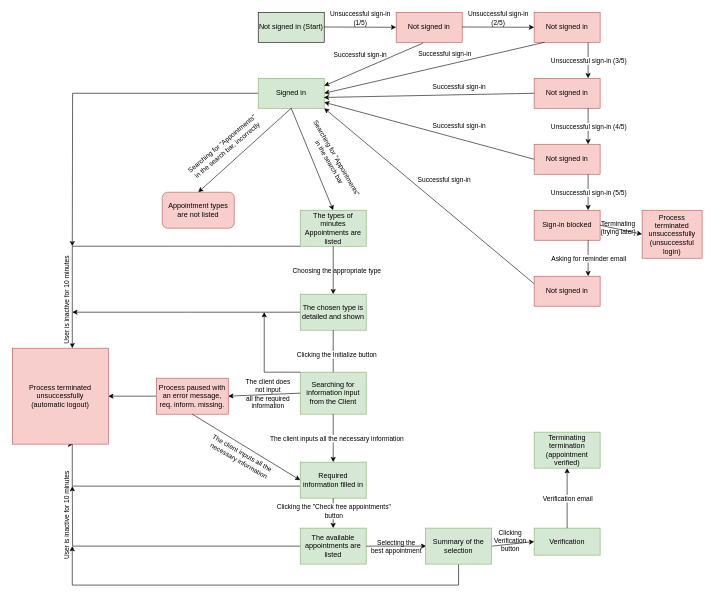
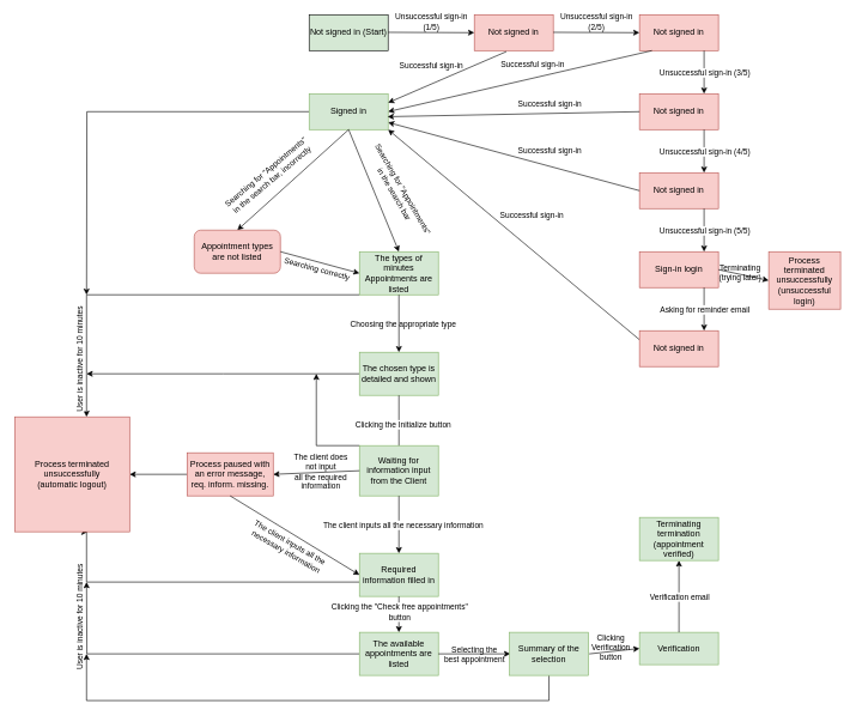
  <mxCell id="0" />
  <mxCell id="1" parent="0" />
  <mxCell id="2" style="edgeStyle=orthogonalEdgeStyle;rounded=0;orthogonalLoop=1;jettySize=auto;html=1;" edge="1" parent="1" source="4"><mxGeometry relative="1" as="geometry"><mxPoint x="120" y="410" as="targetPoint" /></mxGeometry></mxCell>
  <mxCell id="3" value="User is inactive for 10 minutes" style="edgeLabel;html=1;align=center;verticalAlign=middle;resizable=0;points=[];rotation=-90;" vertex="1" connectable="0" parent="2"><mxGeometry x="-0.542" y="-1" relative="1" as="geometry"><mxPoint x="-191" y="706" as="offset" /></mxGeometry></mxCell>
  <mxCell id="4" value="Signed in" style="rounded=0;whiteSpace=wrap;html=1;fillColor=#d5e8d4;strokeColor=#82b366;" vertex="1" parent="1"><mxGeometry x="430" y="130" width="110" height="50" as="geometry" /></mxCell>
  <mxCell id="5" value="Not signed in (Start)" style="rounded=0;whiteSpace=wrap;html=1;fillColor=#d5e8d4;strokeColor=default;perimeterSpacing=4;sketch=0;" vertex="1" parent="1"><mxGeometry x="430" y="20" width="110" height="50" as="geometry" /></mxCell>
  <mxCell id="6" value="" style="endArrow=classic;html=1;rounded=0;" edge="1" parent="1"><mxGeometry width="50" height="50" relative="1" as="geometry"><mxPoint x="540" y="44.5" as="sourcePoint" /><mxPoint x="660" y="45" as="targetPoint" /></mxGeometry></mxCell>
  <mxCell id="7" value="Unsuccessful sign-in&lt;br&gt;(1/5)" style="edgeLabel;html=1;align=center;verticalAlign=middle;resizable=0;points=[];labelBackgroundColor=none;" vertex="1" connectable="0" parent="6"><mxGeometry x="0.492" y="-2" relative="1" as="geometry"><mxPoint x="-30" y="-17" as="offset" /></mxGeometry></mxCell>
  <mxCell id="8" value="Not signed in" style="rounded=0;whiteSpace=wrap;html=1;fillColor=#f8cecc;strokeColor=#b85450;" vertex="1" parent="1"><mxGeometry x="660" y="20" width="110" height="50" as="geometry" /></mxCell>
  <mxCell id="9" value="" style="endArrow=classic;html=1;rounded=0;" edge="1" parent="1"><mxGeometry width="50" height="50" relative="1" as="geometry"><mxPoint x="770" y="44.5" as="sourcePoint" /><mxPoint x="890" y="45" as="targetPoint" /></mxGeometry></mxCell>
  <mxCell id="10" value="Unsuccessful sign-in&lt;br&gt;(2/5)" style="edgeLabel;html=1;align=center;verticalAlign=middle;resizable=0;points=[];labelBackgroundColor=none;" vertex="1" connectable="0" parent="9"><mxGeometry x="0.492" y="-2" relative="1" as="geometry"><mxPoint x="-30" y="-17" as="offset" /></mxGeometry></mxCell>
  <mxCell id="11" value="Not signed in" style="rounded=0;whiteSpace=wrap;html=1;fillColor=#f8cecc;strokeColor=#b85450;" vertex="1" parent="1"><mxGeometry x="890" y="20" width="110" height="50" as="geometry" /></mxCell>
  <mxCell id="12" value="" style="endArrow=classic;html=1;rounded=0;entryX=0.5;entryY=0;entryDx=0;entryDy=0;exitX=0.5;exitY=1;exitDx=0;exitDy=0;" edge="1" parent="1"><mxGeometry width="50" height="50" relative="1" as="geometry"><mxPoint x="980" y="70" as="sourcePoint" /><mxPoint x="980" y="130" as="targetPoint" /></mxGeometry></mxCell>
  <mxCell id="13" value="Unsuccessful sign-in (3/5)" style="edgeLabel;html=1;align=center;verticalAlign=middle;resizable=0;points=[];" vertex="1" connectable="0" parent="12"><mxGeometry x="0.5" y="-2" relative="1" as="geometry"><mxPoint x="2" y="-15" as="offset" /></mxGeometry></mxCell>
  <mxCell id="14" value="Not signed in" style="rounded=0;whiteSpace=wrap;html=1;fillColor=#f8cecc;strokeColor=#b85450;" vertex="1" parent="1"><mxGeometry x="890" y="130" width="110" height="50" as="geometry" /></mxCell>
  <mxCell id="15" value="" style="endArrow=classic;html=1;rounded=0;entryX=0.5;entryY=0;entryDx=0;entryDy=0;exitX=0.5;exitY=1;exitDx=0;exitDy=0;" edge="1" parent="1"><mxGeometry width="50" height="50" relative="1" as="geometry"><mxPoint x="980" y="180" as="sourcePoint" /><mxPoint x="980" y="240" as="targetPoint" /></mxGeometry></mxCell>
  <mxCell id="16" value="Unsuccessful sign-in (4/5)" style="edgeLabel;html=1;align=center;verticalAlign=middle;resizable=0;points=[];" vertex="1" connectable="0" parent="15"><mxGeometry x="0.5" y="-2" relative="1" as="geometry"><mxPoint x="2" y="-15" as="offset" /></mxGeometry></mxCell>
  <mxCell id="17" value="Not signed in" style="rounded=0;whiteSpace=wrap;html=1;fillColor=#f8cecc;strokeColor=#b85450;" vertex="1" parent="1"><mxGeometry x="890" y="240" width="110" height="50" as="geometry" /></mxCell>
  <mxCell id="18" value="" style="endArrow=classic;html=1;rounded=0;entryX=0.5;entryY=0;entryDx=0;entryDy=0;exitX=0.5;exitY=1;exitDx=0;exitDy=0;" edge="1" parent="1"><mxGeometry width="50" height="50" relative="1" as="geometry"><mxPoint x="980" y="290" as="sourcePoint" /><mxPoint x="980" y="350" as="targetPoint" /></mxGeometry></mxCell>
  <mxCell id="19" value="Unsuccessful sign-in (5/5)" style="edgeLabel;html=1;align=center;verticalAlign=middle;resizable=0;points=[];" vertex="1" connectable="0" parent="18"><mxGeometry x="0.5" y="-2" relative="1" as="geometry"><mxPoint x="2" y="-15" as="offset" /></mxGeometry></mxCell>
- <mxCell id="20" value="Sign-in blocked" style="rounded=0;whiteSpace=wrap;html=1;fillColor=#f8cecc;strokeColor=#b85450;" vertex="1" parent="1"><mxGeometry x="890" y="350" width="110" height="50" as="geometry" /></mxCell>
+ <mxCell id="20" value="Sign-in login" style="rounded=0;whiteSpace=wrap;html=1;fillColor=#f8cecc;strokeColor=#b85450;" vertex="1" parent="1"><mxGeometry x="890" y="350" width="110" height="50" as="geometry" /></mxCell>
  <mxCell id="21" value="" style="endArrow=classic;html=1;rounded=0;entryX=0.5;entryY=0;entryDx=0;entryDy=0;exitX=0.5;exitY=1;exitDx=0;exitDy=0;" edge="1" parent="1"><mxGeometry width="50" height="50" relative="1" as="geometry"><mxPoint x="980" y="400" as="sourcePoint" /><mxPoint x="980" y="460" as="targetPoint" /></mxGeometry></mxCell>
  <mxCell id="22" value="Asking for reminder email" style="edgeLabel;html=1;align=center;verticalAlign=middle;resizable=0;points=[];" vertex="1" connectable="0" parent="21"><mxGeometry x="0.5" y="-2" relative="1" as="geometry"><mxPoint x="2" y="-15" as="offset" /></mxGeometry></mxCell>
  <mxCell id="23" value="" style="endArrow=classic;html=1;rounded=0;entryX=1;entryY=1;entryDx=0;entryDy=0;exitX=0;exitY=0.25;exitDx=0;exitDy=0;" edge="1" parent="1" source="33" target="4"><mxGeometry width="50" height="50" relative="1" as="geometry"><mxPoint x="880" y="460" as="sourcePoint" /><mxPoint x="830" y="400" as="targetPoint" /></mxGeometry></mxCell>
  <mxCell id="24" value="Successful sign-in" style="edgeLabel;html=1;align=center;verticalAlign=middle;resizable=0;points=[];labelBackgroundColor=none;" vertex="1" connectable="0" parent="23"><mxGeometry x="0.5" y="-2" relative="1" as="geometry"><mxPoint x="111" y="48" as="offset" /></mxGeometry></mxCell>
  <mxCell id="25" value="" style="endArrow=classic;html=1;rounded=0;entryX=1;entryY=0.25;entryDx=0;entryDy=0;exitX=0.406;exitY=1.027;exitDx=0;exitDy=0;exitPerimeter=0;" edge="1" parent="1" source="8" target="4"><mxGeometry width="50" height="50" relative="1" as="geometry"><mxPoint x="505" y="90" as="sourcePoint" /><mxPoint x="505" y="150" as="targetPoint" /></mxGeometry></mxCell>
  <mxCell id="26" value="Successful sign-in" style="edgeLabel;html=1;align=center;verticalAlign=middle;resizable=0;points=[];labelBackgroundColor=none;" vertex="1" connectable="0" parent="25"><mxGeometry x="0.5" y="-2" relative="1" as="geometry"><mxPoint x="20" y="-33" as="offset" /></mxGeometry></mxCell>
  <mxCell id="27" value="" style="endArrow=classic;html=1;rounded=0;entryX=1;entryY=0.5;entryDx=0;entryDy=0;exitX=0.158;exitY=1;exitDx=0;exitDy=0;exitPerimeter=0;" edge="1" parent="1" source="11" target="4"><mxGeometry width="50" height="50" relative="1" as="geometry"><mxPoint x="515" y="100" as="sourcePoint" /><mxPoint x="515" y="160" as="targetPoint" /></mxGeometry></mxCell>
  <mxCell id="28" value="Successful sign-in" style="edgeLabel;html=1;align=center;verticalAlign=middle;resizable=0;points=[];labelBackgroundColor=none;" vertex="1" connectable="0" parent="27"><mxGeometry x="0.5" y="-2" relative="1" as="geometry"><mxPoint x="109" y="-42" as="offset" /></mxGeometry></mxCell>
  <mxCell id="29" value="" style="endArrow=classic;html=1;rounded=0;entryX=0.994;entryY=0.64;entryDx=0;entryDy=0;exitX=0;exitY=0.5;exitDx=0;exitDy=0;entryPerimeter=0;" edge="1" parent="1" source="14" target="4"><mxGeometry width="50" height="50" relative="1" as="geometry"><mxPoint x="525" y="110" as="sourcePoint" /><mxPoint x="525" y="170" as="targetPoint" /></mxGeometry></mxCell>
  <mxCell id="30" value="Successful sign-in" style="edgeLabel;html=1;align=center;verticalAlign=middle;resizable=0;points=[];labelBackgroundColor=none;" vertex="1" connectable="0" parent="29"><mxGeometry x="0.5" y="-2" relative="1" as="geometry"><mxPoint x="137" y="-15" as="offset" /></mxGeometry></mxCell>
  <mxCell id="31" value="" style="endArrow=classic;html=1;rounded=0;exitX=0;exitY=0.5;exitDx=0;exitDy=0;" edge="1" parent="1" source="17"><mxGeometry width="50" height="50" relative="1" as="geometry"><mxPoint x="535" y="120" as="sourcePoint" /><mxPoint x="540" y="170" as="targetPoint" /></mxGeometry></mxCell>
  <mxCell id="32" value="Successful sign-in" style="edgeLabel;html=1;align=center;verticalAlign=middle;resizable=0;points=[];labelBackgroundColor=none;" vertex="1" connectable="0" parent="31"><mxGeometry x="0.5" y="-2" relative="1" as="geometry"><mxPoint x="136" y="18" as="offset" /></mxGeometry></mxCell>
  <mxCell id="33" value="Not signed in" style="rounded=0;whiteSpace=wrap;html=1;fillColor=#f8cecc;strokeColor=#b85450;" vertex="1" parent="1"><mxGeometry x="890" y="460" width="110" height="50" as="geometry" /></mxCell>
  <mxCell id="34" value="" style="endArrow=classic;html=1;rounded=0;exitX=0.5;exitY=1;exitDx=0;exitDy=0;entryX=0.5;entryY=0;entryDx=0;entryDy=0;" edge="1" parent="1" source="4" target="37"><mxGeometry width="50" height="50" relative="1" as="geometry"><mxPoint x="790" y="240" as="sourcePoint" /><mxPoint x="485" y="290" as="targetPoint" /></mxGeometry></mxCell>
  <mxCell id="35" value="Searching for &quot;Appointments&quot;&lt;br&gt;in the search bar" style="edgeLabel;html=1;align=center;verticalAlign=middle;resizable=0;points=[];rotation=60;labelBackgroundColor=none;" vertex="1" connectable="0" parent="34"><mxGeometry x="0.388" y="-2" relative="1" as="geometry"><mxPoint x="23" y="-34" as="offset" /></mxGeometry></mxCell>
  <mxCell id="36" style="edgeStyle=orthogonalEdgeStyle;rounded=0;orthogonalLoop=1;jettySize=auto;html=1;exitX=0;exitY=1;exitDx=0;exitDy=0;" edge="1" parent="1" source="37" target="78"><mxGeometry relative="1" as="geometry"><mxPoint x="120" y="530" as="targetPoint" /><Array as="points"><mxPoint x="120" y="410" /></Array></mxGeometry></mxCell>
  <mxCell id="37" value="The types of minutes Appointments are listed" style="rounded=0;whiteSpace=wrap;html=1;fillColor=#d5e8d4;strokeColor=#82b366;" vertex="1" parent="1"><mxGeometry x="500" y="350" width="110" height="60" as="geometry" /></mxCell>
  <mxCell id="38" value="" style="endArrow=classic;html=1;rounded=0;exitX=0.5;exitY=1;exitDx=0;exitDy=0;entryX=0.5;entryY=0;entryDx=0;entryDy=0;" edge="1" parent="1" source="4" target="40"><mxGeometry width="50" height="50" relative="1" as="geometry"><mxPoint x="630" y="310" as="sourcePoint" /><mxPoint x="400" y="340" as="targetPoint" /></mxGeometry></mxCell>
  <mxCell id="39" value="Searching for &quot;Appointments&quot;&lt;br&gt;in the search bar, incorrectly" style="edgeLabel;html=1;align=center;verticalAlign=middle;resizable=0;points=[];rotation=-40;labelBackgroundColor=none;" vertex="1" connectable="0" parent="1"><mxGeometry x="379.997" y="130" as="geometry"><mxPoint x="-79.383" y="83.495" as="offset" /></mxGeometry></mxCell>
  <mxCell id="40" value="Appointment types are not listed" style="whiteSpace=wrap;html=1;fillColor=#f8cecc;strokeColor=#b85450;rounded=1;" vertex="1" parent="1"><mxGeometry x="270" y="320" width="120" height="60" as="geometry" /></mxCell>
+ <mxCell id="41" value="" style="endArrow=classic;html=1;rounded=0;exitX=1;exitY=0.5;exitDx=0;exitDy=0;entryX=0;entryY=0.5;entryDx=0;entryDy=0;" edge="1" parent="1" source="40" target="37"><mxGeometry width="50" height="50" relative="1" as="geometry"><mxPoint x="640" y="380" as="sourcePoint" /><mxPoint x="690" y="330" as="targetPoint" /></mxGeometry></mxCell>
+ <mxCell id="42" value="Searching correctly" style="edgeLabel;html=1;align=center;verticalAlign=middle;resizable=0;points=[];rotation=15;labelBackgroundColor=none;" vertex="1" connectable="0" parent="41"><mxGeometry x="0.296" relative="1" as="geometry"><mxPoint x="-21" y="4" as="offset" /></mxGeometry></mxCell>
  <mxCell id="43" value="" style="endArrow=classic;html=1;rounded=0;exitX=1;exitY=0.5;exitDx=0;exitDy=0;entryX=0;entryY=0.5;entryDx=0;entryDy=0;" edge="1" parent="1" source="20" target="45"><mxGeometry width="50" height="50" relative="1" as="geometry"><mxPoint x="860" y="230" as="sourcePoint" /><mxPoint x="1040" y="375" as="targetPoint" /></mxGeometry></mxCell>
  <mxCell id="44" value="Terminating&lt;br&gt;(trying later)" style="edgeLabel;html=1;align=center;verticalAlign=middle;resizable=0;points=[];labelBackgroundColor=none;" vertex="1" connectable="0" parent="43"><mxGeometry x="-0.516" y="1" relative="1" as="geometry"><mxPoint x="13" y="1" as="offset" /></mxGeometry></mxCell>
  <mxCell id="45" value="Process terminated unsuccessfully&lt;br&gt;(unsuccessful login)" style="rounded=0;whiteSpace=wrap;html=1;sketch=0;strokeColor=#b85450;fillColor=#f8cecc;" vertex="1" parent="1"><mxGeometry x="1070" y="350" width="100" height="80" as="geometry" /></mxCell>
  <mxCell id="46" value="" style="endArrow=classic;html=1;rounded=0;exitX=0.5;exitY=1;exitDx=0;exitDy=0;" edge="1" parent="1" source="37"><mxGeometry width="50" height="50" relative="1" as="geometry"><mxPoint x="590" y="350" as="sourcePoint" /><mxPoint x="555" y="490" as="targetPoint" /></mxGeometry></mxCell>
  <mxCell id="47" value="Choosing the appropriate type" style="edgeLabel;html=1;align=center;verticalAlign=middle;resizable=0;points=[];labelBackgroundColor=none;" vertex="1" connectable="0" parent="46"><mxGeometry x="-0.568" y="-6" relative="1" as="geometry"><mxPoint x="11" y="23" as="offset" /></mxGeometry></mxCell>
  <mxCell id="48" style="edgeStyle=orthogonalEdgeStyle;rounded=0;orthogonalLoop=1;jettySize=auto;html=1;" edge="1" parent="1" source="49"><mxGeometry relative="1" as="geometry"><mxPoint x="120" y="520" as="targetPoint" /></mxGeometry></mxCell>
  <mxCell id="49" value="The chosen type is detailed and shown" style="rounded=0;whiteSpace=wrap;html=1;fillColor=#d5e8d4;strokeColor=#82b366;" vertex="1" parent="1"><mxGeometry x="500" y="490" width="110" height="60" as="geometry" /></mxCell>
  <mxCell id="50" value="" style="endArrow=classic;html=1;rounded=0;exitX=0.5;exitY=1;exitDx=0;exitDy=0;" edge="1" parent="1"><mxGeometry width="50" height="50" relative="1" as="geometry"><mxPoint x="555" y="550" as="sourcePoint" /><mxPoint x="555" y="630" as="targetPoint" /></mxGeometry></mxCell>
  <mxCell id="51" value="Clicking the Initialize button" style="edgeLabel;html=1;align=center;verticalAlign=middle;resizable=0;points=[];labelBackgroundColor=default;" vertex="1" connectable="0" parent="50"><mxGeometry x="-0.568" y="-6" relative="1" as="geometry"><mxPoint x="11" y="23" as="offset" /></mxGeometry></mxCell>
  <mxCell id="52" style="edgeStyle=orthogonalEdgeStyle;rounded=0;orthogonalLoop=1;jettySize=auto;html=1;" edge="1" parent="1" source="53"><mxGeometry relative="1" as="geometry"><mxPoint x="440" y="520" as="targetPoint" /><Array as="points"><mxPoint x="440" y="620" /></Array></mxGeometry></mxCell>
- <mxCell id="53" value="Searching for information input from the Client" style="rounded=0;whiteSpace=wrap;html=1;fillColor=#d5e8d4;strokeColor=#82b366;" vertex="1" parent="1"><mxGeometry x="500" y="620" width="110" height="70" as="geometry" /></mxCell>
+ <mxCell id="53" value="Waiting for information input from the Client" style="rounded=0;whiteSpace=wrap;html=1;fillColor=#d5e8d4;strokeColor=#82b366;" vertex="1" parent="1"><mxGeometry x="500" y="620" width="110" height="70" as="geometry" /></mxCell>
  <mxCell id="54" value="" style="endArrow=classic;html=1;rounded=0;exitX=0.5;exitY=1;exitDx=0;exitDy=0;" edge="1" parent="1"><mxGeometry width="50" height="50" relative="1" as="geometry"><mxPoint x="555" y="690" as="sourcePoint" /><mxPoint x="555" y="770" as="targetPoint" /></mxGeometry></mxCell>
  <mxCell id="55" value="The client inputs all the necessary information" style="edgeLabel;html=1;align=center;verticalAlign=middle;resizable=0;points=[];labelBackgroundColor=default;" vertex="1" connectable="0" parent="54"><mxGeometry x="-0.568" y="-6" relative="1" as="geometry"><mxPoint x="11" y="23" as="offset" /></mxGeometry></mxCell>
  <mxCell id="56" style="edgeStyle=orthogonalEdgeStyle;rounded=0;orthogonalLoop=1;jettySize=auto;html=1;entryX=0.633;entryY=1.001;entryDx=0;entryDy=0;entryPerimeter=0;" edge="1" parent="1" source="57" target="78"><mxGeometry relative="1" as="geometry"><Array as="points"><mxPoint x="120" y="810" /><mxPoint x="120" y="740" /></Array></mxGeometry></mxCell>
  <mxCell id="57" value="Required information filled in" style="rounded=0;whiteSpace=wrap;html=1;fillColor=#d5e8d4;strokeColor=#82b366;" vertex="1" parent="1"><mxGeometry x="500" y="770" width="110" height="60" as="geometry" /></mxCell>
  <mxCell id="58" value="" style="endArrow=classic;html=1;rounded=0;exitX=0;exitY=0.5;exitDx=0;exitDy=0;" edge="1" parent="1" source="53"><mxGeometry width="50" height="50" relative="1" as="geometry"><mxPoint x="590" y="650" as="sourcePoint" /><mxPoint x="380" y="660" as="targetPoint" /></mxGeometry></mxCell>
  <mxCell id="59" value="The client does&lt;br&gt;not input&lt;br&gt;all the required &lt;br&gt;information" style="edgeLabel;html=1;align=center;verticalAlign=middle;resizable=0;points=[];labelBackgroundColor=none;" vertex="1" connectable="0" parent="58"><mxGeometry x="-0.275" y="-1" relative="1" as="geometry"><mxPoint x="-10" y="1" as="offset" /></mxGeometry></mxCell>
  <mxCell id="60" style="edgeStyle=orthogonalEdgeStyle;rounded=0;orthogonalLoop=1;jettySize=auto;html=1;" edge="1" parent="1" source="61" target="78"><mxGeometry relative="1" as="geometry" /></mxCell>
  <mxCell id="61" value="Process paused with an error message,&lt;br&gt;req. inform. missing." style="rounded=0;whiteSpace=wrap;html=1;fillColor=#f8cecc;strokeColor=#b85450;" vertex="1" parent="1"><mxGeometry x="260" y="630" width="120" height="60" as="geometry" /></mxCell>
  <mxCell id="62" value="" style="endArrow=classic;html=1;rounded=0;exitX=0.5;exitY=1;exitDx=0;exitDy=0;entryX=0;entryY=0.5;entryDx=0;entryDy=0;" edge="1" parent="1" source="61" target="57"><mxGeometry width="50" height="50" relative="1" as="geometry"><mxPoint x="590" y="630" as="sourcePoint" /><mxPoint x="640" y="580" as="targetPoint" /></mxGeometry></mxCell>
  <mxCell id="63" value="The client inputs all the&lt;br&gt;&amp;nbsp;necessary information" style="edgeLabel;html=1;align=center;verticalAlign=middle;resizable=0;points=[];labelBackgroundColor=default;rotation=30;" vertex="1" connectable="0" parent="1"><mxGeometry x="400" y="760.003" as="geometry" /></mxCell>
  <mxCell id="64" value="" style="endArrow=classic;html=1;rounded=0;exitX=0.5;exitY=1;exitDx=0;exitDy=0;" edge="1" parent="1" source="57"><mxGeometry width="50" height="50" relative="1" as="geometry"><mxPoint x="590" y="760" as="sourcePoint" /><mxPoint x="555" y="880" as="targetPoint" /></mxGeometry></mxCell>
  <mxCell id="65" value="Clicking the &quot;Check free appointments&quot;&lt;br&gt;button" style="edgeLabel;html=1;align=center;verticalAlign=middle;resizable=0;points=[];" vertex="1" connectable="0" parent="64"><mxGeometry x="0.38" y="1" relative="1" as="geometry"><mxPoint x="-1" y="-14" as="offset" /></mxGeometry></mxCell>
  <mxCell id="66" style="edgeStyle=orthogonalEdgeStyle;rounded=0;orthogonalLoop=1;jettySize=auto;html=1;" edge="1" parent="1" source="67"><mxGeometry relative="1" as="geometry"><mxPoint x="120" y="810" as="targetPoint" /></mxGeometry></mxCell>
  <mxCell id="67" value="The available appointments are listed" style="rounded=0;whiteSpace=wrap;html=1;fillColor=#d5e8d4;strokeColor=#82b366;" vertex="1" parent="1"><mxGeometry x="500" y="880" width="110" height="60" as="geometry" /></mxCell>
  <mxCell id="68" value="" style="endArrow=classic;html=1;rounded=0;exitX=1;exitY=0.5;exitDx=0;exitDy=0;" edge="1" parent="1" source="67"><mxGeometry width="50" height="50" relative="1" as="geometry"><mxPoint x="710" y="690" as="sourcePoint" /><mxPoint x="710" y="910" as="targetPoint" /></mxGeometry></mxCell>
  <mxCell id="69" value="Selecting the&lt;br&gt;best appointment" style="edgeLabel;html=1;align=center;verticalAlign=middle;resizable=0;points=[];labelBackgroundColor=none;" vertex="1" connectable="0" parent="68"><mxGeometry x="-0.432" y="1" relative="1" as="geometry"><mxPoint x="21" y="1" as="offset" /></mxGeometry></mxCell>
  <mxCell id="70" style="edgeStyle=orthogonalEdgeStyle;rounded=0;orthogonalLoop=1;jettySize=auto;html=1;" edge="1" parent="1" source="71"><mxGeometry relative="1" as="geometry"><mxPoint x="120" y="910" as="targetPoint" /><Array as="points"><mxPoint x="764" y="975" /><mxPoint x="120" y="975" /></Array></mxGeometry></mxCell>
  <mxCell id="71" value="Summary of the selection" style="rounded=0;whiteSpace=wrap;html=1;fillColor=#d5e8d4;strokeColor=#82b366;" vertex="1" parent="1"><mxGeometry x="709" y="880" width="110" height="60" as="geometry" /></mxCell>
  <mxCell id="72" value="Verification" style="rounded=0;whiteSpace=wrap;html=1;fillColor=#d5e8d4;strokeColor=#82b366;" vertex="1" parent="1"><mxGeometry x="890" y="880" width="110" height="45" as="geometry" /></mxCell>
  <mxCell id="73" value="" style="endArrow=classic;html=1;rounded=0;entryX=0;entryY=0.5;entryDx=0;entryDy=0;" edge="1" parent="1" target="72"><mxGeometry width="50" height="50" relative="1" as="geometry"><mxPoint x="820" y="910" as="sourcePoint" /><mxPoint x="760" y="640" as="targetPoint" /></mxGeometry></mxCell>
  <mxCell id="74" value="Clicking &lt;br&gt;Verification&lt;br&gt;button" style="edgeLabel;html=1;align=center;verticalAlign=middle;resizable=0;points=[];labelBackgroundColor=none;" vertex="1" connectable="0" parent="73"><mxGeometry x="-0.606" relative="1" as="geometry"><mxPoint x="16" y="-8" as="offset" /></mxGeometry></mxCell>
  <mxCell id="75" value="" style="endArrow=classic;html=1;rounded=0;exitX=0.5;exitY=0;exitDx=0;exitDy=0;" edge="1" parent="1" source="72"><mxGeometry width="50" height="50" relative="1" as="geometry"><mxPoint x="890" y="770" as="sourcePoint" /><mxPoint x="945" y="780" as="targetPoint" /></mxGeometry></mxCell>
  <mxCell id="76" value="Verification email" style="edgeLabel;html=1;align=center;verticalAlign=middle;resizable=0;points=[];" vertex="1" connectable="0" parent="75"><mxGeometry x="-0.373" relative="1" as="geometry"><mxPoint y="-19" as="offset" /></mxGeometry></mxCell>
  <mxCell id="77" value="Terminating termination&lt;br&gt;(appointment verified)" style="rounded=0;whiteSpace=wrap;html=1;fillColor=#d5e8d4;strokeColor=#82b366;" vertex="1" parent="1"><mxGeometry x="890" y="720" width="110" height="60" as="geometry" /></mxCell>
  <mxCell id="78" value="Process terminated&lt;br&gt;unsuccessfully&lt;br&gt;(automatic logout)" style="whiteSpace=wrap;html=1;aspect=fixed;rounded=0;labelBackgroundColor=none;sketch=0;strokeColor=#b85450;fillColor=#f8cecc;" vertex="1" parent="1"><mxGeometry x="20" y="580" width="160" height="160" as="geometry" /></mxCell>
  <mxCell id="79" value="User is inactive for 10 minutes" style="edgeLabel;html=1;align=center;verticalAlign=middle;resizable=0;points=[];rotation=-90;" vertex="1" connectable="0" parent="1"><mxGeometry x="109.999" y="500" as="geometry" /></mxCell>
